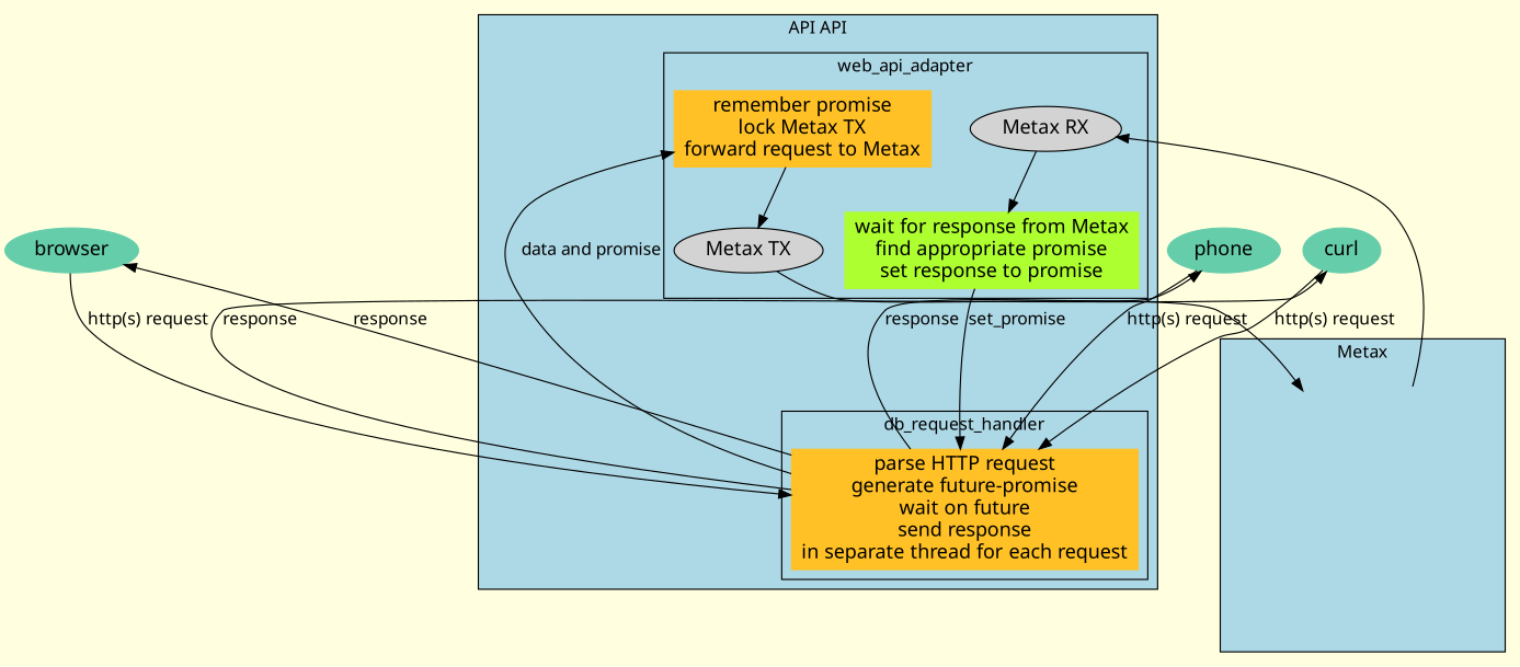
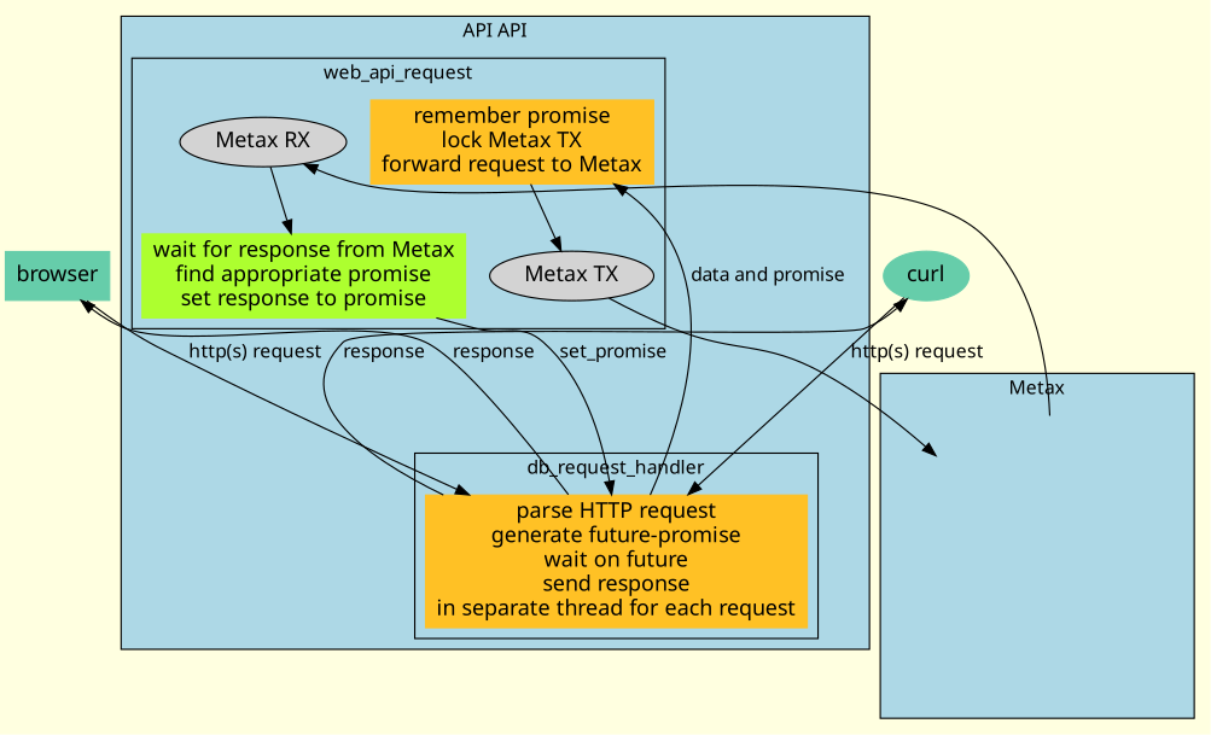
  digraph {
    bgcolor=lightyellow
    compound=true
    fontname="Noto Sans"
    ordering=out
    rankdir=TB
    style=filled
    node [fontname="Noto Sans" fontsize=16 shape=ellipse style=filled]
    edge [fontname="Noto Sans"]
    n1 [color=goldenrod1 label="parse HTTP request\ngenerate future-promise\nwait on future\nsend response\nin separate thread for each request" shape=box]
    n2 [color=goldenrod1 label="remember promise\nlock Metax TX\nforward request to Metax" shape=box]
    n3 [color=greenyellow label="wait for response from Metax\nfind appropriate promise\nset response to promise" shape=box]
    n4 [label="Metax TX"]
    n5 [label="Metax RX"]
    dummy [shape=point style=invis width=3]
    curl [color=aquamarine3]
-   browser [color=aquamarine3]
-   phone [color=aquamarine3]
+   browser [color=aquamarine3 shape=box]
    subgraph cluster_1 {
      bgcolor=lightblue
      label="API API"
      subgraph cluster_2 {
        bgcolor=lightblue
        label=db_request_handler
        n1
      }
      subgraph cluster_3 {
        bgcolor=lightblue
-       label=web_api_adapter
+       label=web_api_request
        rank=same
        n2
        n3
        n4
        n5
      }
    }
    subgraph cluster_4 {
      bgcolor=lightblue
      label=Metax
      rank=same
      dummy
    }
    n1 -> n2 [label="data and promise"]
    n1 -> curl [constraint=false label=response]
    n1 -> browser [constraint=false label=response]
-   n1 -> phone [constraint=false label=response]
    n2 -> n4
    n3 -> n1 [label=set_promise]
    n4 -> dummy
    n5 -> n3
    dummy -> n5
    curl -> n1 [label="http(s) request"]
    browser -> n1 [label="http(s) request"]
-   phone -> n1 [label="http(s) request"]
  }
